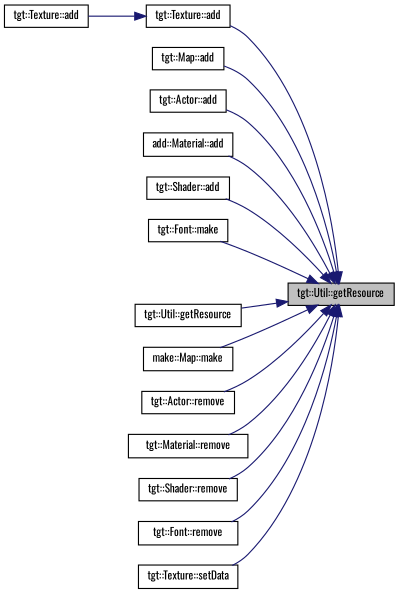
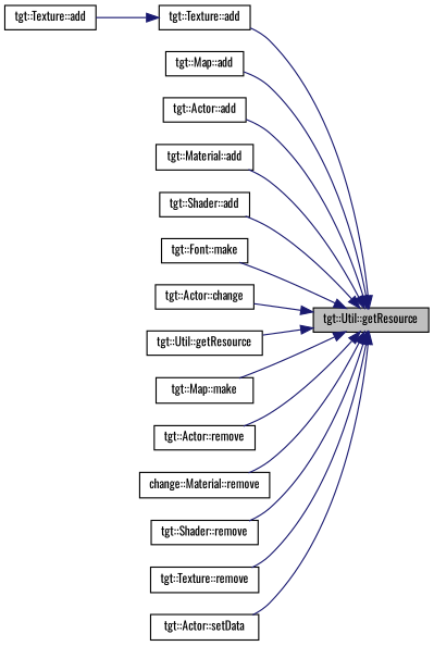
  digraph {
    fontname=Oswald
    rankdir=RL
    node [color=black fillcolor=white fontname=Oswald fontsize=10 shape=record style=filled]
    edge [color=midnightblue dir=back fontname=Oswald fontsize=10 labelfontname=Helvetica labelfontsize=10 style=solid]
    n1 [fillcolor=grey75 fontcolor=black height=0.2 label="tgt::Util::getResource" width=0.4]
    n2 [height=0.2 label="tgt::Texture::add" width=0.4]
    n3 [height=0.2 label="tgt::Map::add" width=0.4]
    n4 [height=0.2 label="tgt::Actor::add" width=0.4]
-   n5 [height=0.2 label="add::Material::add" width=0.4]
+   n5 [height=0.2 label="tgt::Material::add" width=0.4]
    n6 [height=0.2 label="tgt::Shader::add" width=0.4]
    n7 [height=0.2 label="tgt::Font::make" width=0.4]
+   n8 [height=0.2 label="tgt::Actor::change" width=0.4]
    n9 [height=0.2 label="tgt::Util::getResource" width=0.4]
-   n10 [height=0.2 label="make::Map::make" width=0.4]
+   n10 [height=0.2 label="tgt::Map::make" width=0.4]
    n11 [height=0.2 label="tgt::Actor::remove" width=0.4]
-   n12 [height=0.2 label="tgt::Material::remove" width=0.4]
+   n12 [height=0.2 label="change::Material::remove" width=0.4]
    n13 [height=0.2 label="tgt::Shader::remove" width=0.4]
-   n14 [height=0.2 label="tgt::Font::remove" width=0.4]
-   n15 [height=0.2 label="tgt::Texture::setData" width=0.4]
+   n14 [height=0.2 label="tgt::Texture::remove" width=0.4]
+   n15 [height=0.2 label="tgt::Actor::setData" width=0.4]
    n16 [height=0.2 label="tgt::Texture::add" width=0.4]
    n1 -> n2
    n1 -> n3
    n1 -> n4
    n1 -> n5
    n1 -> n6
    n1 -> n7
+   n1 -> n8
    n1 -> n9
    n1 -> n10
    n1 -> n11
    n1 -> n12
    n1 -> n13
    n1 -> n14
    n1 -> n15
    n2 -> n16
  }
